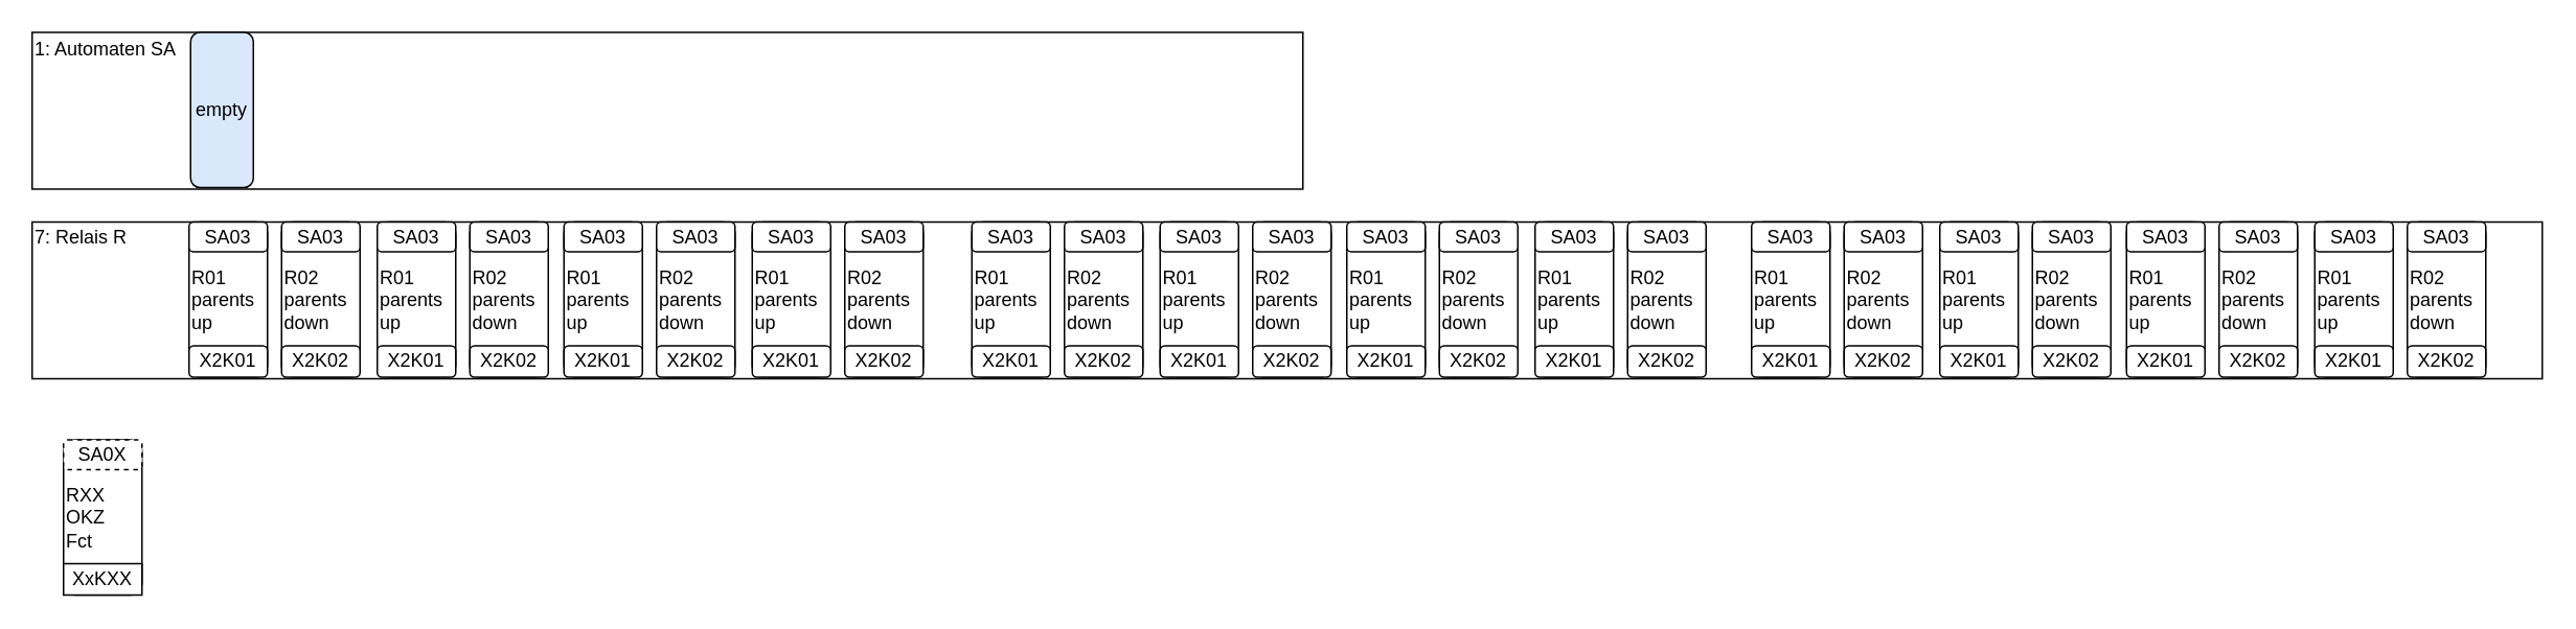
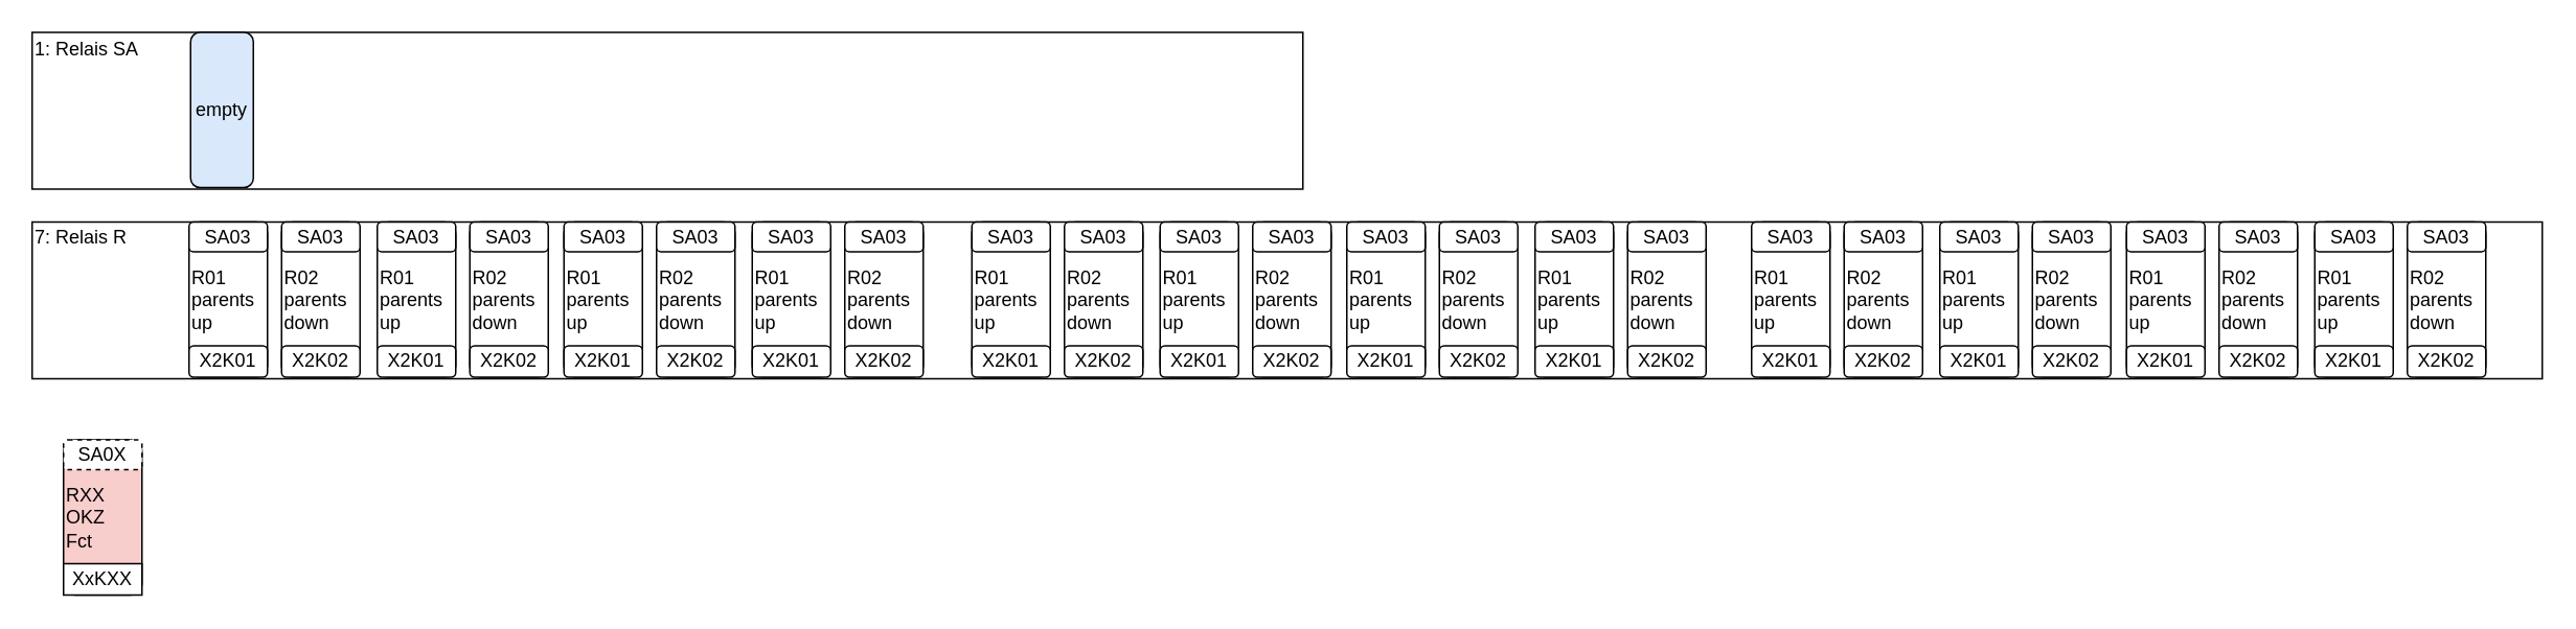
  <mxCell id="0" />
  <mxCell id="1" parent="0" />
  <mxCell id="2" value="" style="rounded=0;whiteSpace=wrap;html=1;" vertex="1" parent="1"><mxGeometry x="20" y="141" width="1600" height="100" as="geometry" /></mxCell>
  <mxCell id="3" value="" style="rounded=0;whiteSpace=wrap;html=1;" vertex="1" parent="1"><mxGeometry x="20" y="20" width="810" height="100" as="geometry" /></mxCell>
- <mxCell id="4" value="1: Automaten SA" style="text;html=1;strokeColor=none;fillColor=none;align=left;verticalAlign=middle;whiteSpace=wrap;rounded=0;" vertex="1" parent="1"><mxGeometry x="20" y="21" width="140" height="20" as="geometry" /></mxCell>
+ <mxCell id="4" value="1: Relais SA" style="text;html=1;strokeColor=none;fillColor=none;align=left;verticalAlign=middle;whiteSpace=wrap;rounded=0;" vertex="1" parent="1"><mxGeometry x="20" y="21" width="140" height="20" as="geometry" /></mxCell>
  <mxCell id="5" value="7: Relais R" style="text;html=1;strokeColor=none;fillColor=none;align=left;verticalAlign=middle;whiteSpace=wrap;rounded=0;" vertex="1" parent="1"><mxGeometry x="20" y="141" width="140" height="20" as="geometry" /></mxCell>
  <mxCell id="6" value="empty" style="rounded=1;whiteSpace=wrap;html=1;fillColor=#dae8fc;" vertex="1" parent="1"><mxGeometry x="121" y="20" width="40" height="99" as="geometry" /></mxCell>
  <mxCell id="7" value="R01&lt;br&gt;parents&lt;br&gt;&lt;div&gt;&lt;span&gt;up&lt;/span&gt;&lt;/div&gt;" style="rounded=1;whiteSpace=wrap;html=1;align=left;" vertex="1" parent="1"><mxGeometry x="120" y="141" width="50" height="99" as="geometry" /></mxCell>
  <mxCell id="8" value="X2K01" style="rounded=1;whiteSpace=wrap;html=1;" vertex="1" parent="1"><mxGeometry x="120" y="220" width="50" height="20" as="geometry" /></mxCell>
  <mxCell id="9" value="SA03" style="rounded=1;whiteSpace=wrap;html=1;" vertex="1" parent="1"><mxGeometry x="120" y="141" width="50" height="19" as="geometry" /></mxCell>
  <mxCell id="10" value="" style="group" vertex="1" connectable="0" parent="1"><mxGeometry x="40" y="280" width="50" height="99" as="geometry" /></mxCell>
- <mxCell id="11" value="RXX&lt;br&gt;OKZ&lt;br&gt;&lt;div&gt;&lt;span&gt;Fct&lt;/span&gt;&lt;/div&gt;" style="rounded=1;whiteSpace=wrap;html=1;align=left;" vertex="1" parent="10"><mxGeometry width="50" height="99" as="geometry" /></mxCell>
+ <mxCell id="11" value="RXX&lt;br&gt;OKZ&lt;br&gt;&lt;div&gt;&lt;span&gt;Fct&lt;/span&gt;&lt;/div&gt;" style="rounded=1;whiteSpace=wrap;html=1;align=left;fillColor=#f8cecc;" vertex="1" parent="10"><mxGeometry width="50" height="99" as="geometry" /></mxCell>
  <mxCell id="12" value="XxKXX" style="whiteSpace=wrap;html=1;rounded=0;" vertex="1" parent="10"><mxGeometry y="79" width="50" height="20" as="geometry" /></mxCell>
  <mxCell id="13" value="SA0X" style="rounded=1;whiteSpace=wrap;html=1;dashed=1;" vertex="1" parent="10"><mxGeometry width="50" height="19" as="geometry" /></mxCell>
  <mxCell id="14" value="" style="group" vertex="1" connectable="0" parent="1"><mxGeometry x="179" y="141" width="50" height="99" as="geometry" /></mxCell>
  <mxCell id="15" value="R02&lt;br&gt;parents&lt;br&gt;&lt;div&gt;&lt;span&gt;down&lt;/span&gt;&lt;/div&gt;" style="rounded=1;whiteSpace=wrap;html=1;align=left;" vertex="1" parent="14"><mxGeometry width="50" height="99" as="geometry" /></mxCell>
  <mxCell id="16" value="X2K02" style="rounded=1;whiteSpace=wrap;html=1;" vertex="1" parent="14"><mxGeometry y="79" width="50" height="20" as="geometry" /></mxCell>
  <mxCell id="17" value="SA03" style="rounded=1;whiteSpace=wrap;html=1;" vertex="1" parent="14"><mxGeometry width="50" height="19" as="geometry" /></mxCell>
  <mxCell id="18" value="R01&lt;br&gt;parents&lt;br&gt;&lt;div&gt;&lt;span&gt;up&lt;/span&gt;&lt;/div&gt;" style="rounded=1;whiteSpace=wrap;html=1;align=left;" vertex="1" parent="1"><mxGeometry x="240" y="141" width="50" height="99" as="geometry" /></mxCell>
  <mxCell id="19" value="X2K01" style="rounded=1;whiteSpace=wrap;html=1;" vertex="1" parent="1"><mxGeometry x="240" y="220" width="50" height="20" as="geometry" /></mxCell>
  <mxCell id="20" value="SA03" style="rounded=1;whiteSpace=wrap;html=1;" vertex="1" parent="1"><mxGeometry x="240" y="141" width="50" height="19" as="geometry" /></mxCell>
  <mxCell id="21" value="" style="group" vertex="1" connectable="0" parent="1"><mxGeometry x="299" y="141" width="50" height="99" as="geometry" /></mxCell>
  <mxCell id="22" value="R02&lt;br&gt;parents&lt;br&gt;&lt;div&gt;&lt;span&gt;down&lt;/span&gt;&lt;/div&gt;" style="rounded=1;whiteSpace=wrap;html=1;align=left;" vertex="1" parent="21"><mxGeometry width="50" height="99" as="geometry" /></mxCell>
  <mxCell id="23" value="X2K02" style="rounded=1;whiteSpace=wrap;html=1;" vertex="1" parent="21"><mxGeometry y="79" width="50" height="20" as="geometry" /></mxCell>
  <mxCell id="24" value="SA03" style="rounded=1;whiteSpace=wrap;html=1;" vertex="1" parent="21"><mxGeometry width="50" height="19" as="geometry" /></mxCell>
  <mxCell id="25" value="R01&lt;br&gt;parents&lt;br&gt;&lt;div&gt;&lt;span&gt;up&lt;/span&gt;&lt;/div&gt;" style="rounded=1;whiteSpace=wrap;html=1;align=left;" vertex="1" parent="1"><mxGeometry x="359" y="141" width="50" height="99" as="geometry" /></mxCell>
  <mxCell id="26" value="X2K01" style="rounded=1;whiteSpace=wrap;html=1;" vertex="1" parent="1"><mxGeometry x="359" y="220" width="50" height="20" as="geometry" /></mxCell>
  <mxCell id="27" value="SA03" style="rounded=1;whiteSpace=wrap;html=1;" vertex="1" parent="1"><mxGeometry x="359" y="141" width="50" height="19" as="geometry" /></mxCell>
  <mxCell id="28" value="" style="group" vertex="1" connectable="0" parent="1"><mxGeometry x="418" y="141" width="50" height="99" as="geometry" /></mxCell>
  <mxCell id="29" value="R02&lt;br&gt;parents&lt;br&gt;&lt;div&gt;&lt;span&gt;down&lt;/span&gt;&lt;/div&gt;" style="rounded=1;whiteSpace=wrap;html=1;align=left;" vertex="1" parent="28"><mxGeometry width="50" height="99" as="geometry" /></mxCell>
  <mxCell id="30" value="X2K02" style="rounded=1;whiteSpace=wrap;html=1;" vertex="1" parent="28"><mxGeometry y="79" width="50" height="20" as="geometry" /></mxCell>
  <mxCell id="31" value="SA03" style="rounded=1;whiteSpace=wrap;html=1;" vertex="1" parent="28"><mxGeometry width="50" height="19" as="geometry" /></mxCell>
  <mxCell id="32" value="R01&lt;br&gt;parents&lt;br&gt;&lt;div&gt;&lt;span&gt;up&lt;/span&gt;&lt;/div&gt;" style="rounded=1;whiteSpace=wrap;html=1;align=left;" vertex="1" parent="1"><mxGeometry x="479" y="141" width="50" height="99" as="geometry" /></mxCell>
  <mxCell id="33" value="X2K01" style="rounded=1;whiteSpace=wrap;html=1;" vertex="1" parent="1"><mxGeometry x="479" y="220" width="50" height="20" as="geometry" /></mxCell>
  <mxCell id="34" value="SA03" style="rounded=1;whiteSpace=wrap;html=1;" vertex="1" parent="1"><mxGeometry x="479" y="141" width="50" height="19" as="geometry" /></mxCell>
  <mxCell id="35" value="" style="group" vertex="1" connectable="0" parent="1"><mxGeometry x="538" y="141" width="50" height="99" as="geometry" /></mxCell>
  <mxCell id="36" value="R02&lt;br&gt;parents&lt;br&gt;&lt;div&gt;&lt;span&gt;down&lt;/span&gt;&lt;/div&gt;" style="rounded=1;whiteSpace=wrap;html=1;align=left;" vertex="1" parent="35"><mxGeometry width="50" height="99" as="geometry" /></mxCell>
  <mxCell id="37" value="X2K02" style="rounded=1;whiteSpace=wrap;html=1;" vertex="1" parent="35"><mxGeometry y="79" width="50" height="20" as="geometry" /></mxCell>
  <mxCell id="38" value="SA03" style="rounded=1;whiteSpace=wrap;html=1;" vertex="1" parent="35"><mxGeometry width="50" height="19" as="geometry" /></mxCell>
  <mxCell id="39" value="R01&lt;br&gt;parents&lt;br&gt;&lt;div&gt;&lt;span&gt;up&lt;/span&gt;&lt;/div&gt;" style="rounded=1;whiteSpace=wrap;html=1;align=left;" vertex="1" parent="1"><mxGeometry x="619" y="141" width="50" height="99" as="geometry" /></mxCell>
  <mxCell id="40" value="X2K01" style="rounded=1;whiteSpace=wrap;html=1;" vertex="1" parent="1"><mxGeometry x="619" y="220" width="50" height="20" as="geometry" /></mxCell>
  <mxCell id="41" value="SA03" style="rounded=1;whiteSpace=wrap;html=1;" vertex="1" parent="1"><mxGeometry x="619" y="141" width="50" height="19" as="geometry" /></mxCell>
  <mxCell id="42" value="" style="group" vertex="1" connectable="0" parent="1"><mxGeometry x="678" y="141" width="50" height="99" as="geometry" /></mxCell>
  <mxCell id="43" value="R02&lt;br&gt;parents&lt;br&gt;&lt;div&gt;&lt;span&gt;down&lt;/span&gt;&lt;/div&gt;" style="rounded=1;whiteSpace=wrap;html=1;align=left;" vertex="1" parent="42"><mxGeometry width="50" height="99" as="geometry" /></mxCell>
  <mxCell id="44" value="X2K02" style="rounded=1;whiteSpace=wrap;html=1;" vertex="1" parent="42"><mxGeometry y="79" width="50" height="20" as="geometry" /></mxCell>
  <mxCell id="45" value="SA03" style="rounded=1;whiteSpace=wrap;html=1;" vertex="1" parent="42"><mxGeometry width="50" height="19" as="geometry" /></mxCell>
  <mxCell id="46" value="R01&lt;br&gt;parents&lt;br&gt;&lt;div&gt;&lt;span&gt;up&lt;/span&gt;&lt;/div&gt;" style="rounded=1;whiteSpace=wrap;html=1;align=left;" vertex="1" parent="1"><mxGeometry x="739" y="141" width="50" height="99" as="geometry" /></mxCell>
  <mxCell id="47" value="X2K01" style="rounded=1;whiteSpace=wrap;html=1;" vertex="1" parent="1"><mxGeometry x="739" y="220" width="50" height="20" as="geometry" /></mxCell>
  <mxCell id="48" value="SA03" style="rounded=1;whiteSpace=wrap;html=1;" vertex="1" parent="1"><mxGeometry x="739" y="141" width="50" height="19" as="geometry" /></mxCell>
  <mxCell id="49" value="" style="group" vertex="1" connectable="0" parent="1"><mxGeometry x="798" y="141" width="50" height="99" as="geometry" /></mxCell>
  <mxCell id="50" value="R02&lt;br&gt;parents&lt;br&gt;&lt;div&gt;&lt;span&gt;down&lt;/span&gt;&lt;/div&gt;" style="rounded=1;whiteSpace=wrap;html=1;align=left;" vertex="1" parent="49"><mxGeometry width="50" height="99" as="geometry" /></mxCell>
  <mxCell id="51" value="X2K02" style="rounded=1;whiteSpace=wrap;html=1;" vertex="1" parent="49"><mxGeometry y="79" width="50" height="20" as="geometry" /></mxCell>
  <mxCell id="52" value="SA03" style="rounded=1;whiteSpace=wrap;html=1;" vertex="1" parent="49"><mxGeometry width="50" height="19" as="geometry" /></mxCell>
  <mxCell id="53" value="R01&lt;br&gt;parents&lt;br&gt;&lt;div&gt;&lt;span&gt;up&lt;/span&gt;&lt;/div&gt;" style="rounded=1;whiteSpace=wrap;html=1;align=left;" vertex="1" parent="1"><mxGeometry x="858" y="141" width="50" height="99" as="geometry" /></mxCell>
  <mxCell id="54" value="X2K01" style="rounded=1;whiteSpace=wrap;html=1;" vertex="1" parent="1"><mxGeometry x="858" y="220" width="50" height="20" as="geometry" /></mxCell>
  <mxCell id="55" value="SA03" style="rounded=1;whiteSpace=wrap;html=1;" vertex="1" parent="1"><mxGeometry x="858" y="141" width="50" height="19" as="geometry" /></mxCell>
  <mxCell id="56" value="" style="group" vertex="1" connectable="0" parent="1"><mxGeometry x="917" y="141" width="50" height="99" as="geometry" /></mxCell>
  <mxCell id="57" value="R02&lt;br&gt;parents&lt;br&gt;&lt;div&gt;&lt;span&gt;down&lt;/span&gt;&lt;/div&gt;" style="rounded=1;whiteSpace=wrap;html=1;align=left;" vertex="1" parent="56"><mxGeometry width="50" height="99" as="geometry" /></mxCell>
  <mxCell id="58" value="X2K02" style="rounded=1;whiteSpace=wrap;html=1;" vertex="1" parent="56"><mxGeometry y="79" width="50" height="20" as="geometry" /></mxCell>
  <mxCell id="59" value="SA03" style="rounded=1;whiteSpace=wrap;html=1;" vertex="1" parent="56"><mxGeometry width="50" height="19" as="geometry" /></mxCell>
  <mxCell id="60" value="R01&lt;br&gt;parents&lt;br&gt;&lt;div&gt;&lt;span&gt;up&lt;/span&gt;&lt;/div&gt;" style="rounded=1;whiteSpace=wrap;html=1;align=left;" vertex="1" parent="1"><mxGeometry x="978" y="141" width="50" height="99" as="geometry" /></mxCell>
  <mxCell id="61" value="X2K01" style="rounded=1;whiteSpace=wrap;html=1;" vertex="1" parent="1"><mxGeometry x="978" y="220" width="50" height="20" as="geometry" /></mxCell>
  <mxCell id="62" value="SA03" style="rounded=1;whiteSpace=wrap;html=1;" vertex="1" parent="1"><mxGeometry x="978" y="141" width="50" height="19" as="geometry" /></mxCell>
  <mxCell id="63" value="" style="group" vertex="1" connectable="0" parent="1"><mxGeometry x="1037" y="141" width="50" height="99" as="geometry" /></mxCell>
  <mxCell id="64" value="R02&lt;br&gt;parents&lt;br&gt;&lt;div&gt;&lt;span&gt;down&lt;/span&gt;&lt;/div&gt;" style="rounded=1;whiteSpace=wrap;html=1;align=left;" vertex="1" parent="63"><mxGeometry width="50" height="99" as="geometry" /></mxCell>
  <mxCell id="65" value="X2K02" style="rounded=1;whiteSpace=wrap;html=1;" vertex="1" parent="63"><mxGeometry y="79" width="50" height="20" as="geometry" /></mxCell>
  <mxCell id="66" value="SA03" style="rounded=1;whiteSpace=wrap;html=1;" vertex="1" parent="63"><mxGeometry width="50" height="19" as="geometry" /></mxCell>
  <mxCell id="67" value="R01&lt;br&gt;parents&lt;br&gt;&lt;div&gt;&lt;span&gt;up&lt;/span&gt;&lt;/div&gt;" style="rounded=1;whiteSpace=wrap;html=1;align=left;" vertex="1" parent="1"><mxGeometry x="1116" y="141" width="50" height="99" as="geometry" /></mxCell>
  <mxCell id="68" value="X2K01" style="rounded=1;whiteSpace=wrap;html=1;" vertex="1" parent="1"><mxGeometry x="1116" y="220" width="50" height="20" as="geometry" /></mxCell>
  <mxCell id="69" value="SA03" style="rounded=1;whiteSpace=wrap;html=1;" vertex="1" parent="1"><mxGeometry x="1116" y="141" width="50" height="19" as="geometry" /></mxCell>
  <mxCell id="70" value="" style="group" vertex="1" connectable="0" parent="1"><mxGeometry x="1175" y="141" width="50" height="99" as="geometry" /></mxCell>
  <mxCell id="71" value="R02&lt;br&gt;parents&lt;br&gt;&lt;div&gt;&lt;span&gt;down&lt;/span&gt;&lt;/div&gt;" style="rounded=1;whiteSpace=wrap;html=1;align=left;" vertex="1" parent="70"><mxGeometry width="50" height="99" as="geometry" /></mxCell>
  <mxCell id="72" value="X2K02" style="rounded=1;whiteSpace=wrap;html=1;" vertex="1" parent="70"><mxGeometry y="79" width="50" height="20" as="geometry" /></mxCell>
  <mxCell id="73" value="SA03" style="rounded=1;whiteSpace=wrap;html=1;" vertex="1" parent="70"><mxGeometry width="50" height="19" as="geometry" /></mxCell>
  <mxCell id="74" value="R01&lt;br&gt;parents&lt;br&gt;&lt;div&gt;&lt;span&gt;up&lt;/span&gt;&lt;/div&gt;" style="rounded=1;whiteSpace=wrap;html=1;align=left;" vertex="1" parent="1"><mxGeometry x="1236" y="141" width="50" height="99" as="geometry" /></mxCell>
  <mxCell id="75" value="X2K01" style="rounded=1;whiteSpace=wrap;html=1;" vertex="1" parent="1"><mxGeometry x="1236" y="220" width="50" height="20" as="geometry" /></mxCell>
  <mxCell id="76" value="SA03" style="rounded=1;whiteSpace=wrap;html=1;" vertex="1" parent="1"><mxGeometry x="1236" y="141" width="50" height="19" as="geometry" /></mxCell>
  <mxCell id="77" value="" style="group" vertex="1" connectable="0" parent="1"><mxGeometry x="1295" y="141" width="50" height="99" as="geometry" /></mxCell>
  <mxCell id="78" value="R02&lt;br&gt;parents&lt;br&gt;&lt;div&gt;&lt;span&gt;down&lt;/span&gt;&lt;/div&gt;" style="rounded=1;whiteSpace=wrap;html=1;align=left;" vertex="1" parent="77"><mxGeometry width="50" height="99" as="geometry" /></mxCell>
  <mxCell id="79" value="X2K02" style="rounded=1;whiteSpace=wrap;html=1;" vertex="1" parent="77"><mxGeometry y="79" width="50" height="20" as="geometry" /></mxCell>
  <mxCell id="80" value="SA03" style="rounded=1;whiteSpace=wrap;html=1;" vertex="1" parent="77"><mxGeometry width="50" height="19" as="geometry" /></mxCell>
  <mxCell id="81" value="R01&lt;br&gt;parents&lt;br&gt;&lt;div&gt;&lt;span&gt;up&lt;/span&gt;&lt;/div&gt;" style="rounded=1;whiteSpace=wrap;html=1;align=left;" vertex="1" parent="1"><mxGeometry x="1355" y="141" width="50" height="99" as="geometry" /></mxCell>
  <mxCell id="82" value="X2K01" style="rounded=1;whiteSpace=wrap;html=1;" vertex="1" parent="1"><mxGeometry x="1355" y="220" width="50" height="20" as="geometry" /></mxCell>
  <mxCell id="83" value="SA03" style="rounded=1;whiteSpace=wrap;html=1;" vertex="1" parent="1"><mxGeometry x="1355" y="141" width="50" height="19" as="geometry" /></mxCell>
  <mxCell id="84" value="" style="group" vertex="1" connectable="0" parent="1"><mxGeometry x="1414" y="141" width="50" height="99" as="geometry" /></mxCell>
  <mxCell id="85" value="R02&lt;br&gt;parents&lt;br&gt;&lt;div&gt;&lt;span&gt;down&lt;/span&gt;&lt;/div&gt;" style="rounded=1;whiteSpace=wrap;html=1;align=left;" vertex="1" parent="84"><mxGeometry width="50" height="99" as="geometry" /></mxCell>
  <mxCell id="86" value="X2K02" style="rounded=1;whiteSpace=wrap;html=1;" vertex="1" parent="84"><mxGeometry y="79" width="50" height="20" as="geometry" /></mxCell>
  <mxCell id="87" value="SA03" style="rounded=1;whiteSpace=wrap;html=1;" vertex="1" parent="84"><mxGeometry width="50" height="19" as="geometry" /></mxCell>
  <mxCell id="88" value="R01&lt;br&gt;parents&lt;br&gt;&lt;div&gt;&lt;span&gt;up&lt;/span&gt;&lt;/div&gt;" style="rounded=1;whiteSpace=wrap;html=1;align=left;" vertex="1" parent="1"><mxGeometry x="1475" y="141" width="50" height="99" as="geometry" /></mxCell>
  <mxCell id="89" value="X2K01" style="rounded=1;whiteSpace=wrap;html=1;" vertex="1" parent="1"><mxGeometry x="1475" y="220" width="50" height="20" as="geometry" /></mxCell>
  <mxCell id="90" value="SA03" style="rounded=1;whiteSpace=wrap;html=1;" vertex="1" parent="1"><mxGeometry x="1475" y="141" width="50" height="19" as="geometry" /></mxCell>
  <mxCell id="91" value="" style="group" vertex="1" connectable="0" parent="1"><mxGeometry x="1534" y="141" width="50" height="99" as="geometry" /></mxCell>
  <mxCell id="92" value="R02&lt;br&gt;parents&lt;br&gt;&lt;div&gt;&lt;span&gt;down&lt;/span&gt;&lt;/div&gt;" style="rounded=1;whiteSpace=wrap;html=1;align=left;" vertex="1" parent="91"><mxGeometry width="50" height="99" as="geometry" /></mxCell>
  <mxCell id="93" value="X2K02" style="rounded=1;whiteSpace=wrap;html=1;" vertex="1" parent="91"><mxGeometry y="79" width="50" height="20" as="geometry" /></mxCell>
  <mxCell id="94" value="SA03" style="rounded=1;whiteSpace=wrap;html=1;" vertex="1" parent="91"><mxGeometry width="50" height="19" as="geometry" /></mxCell>
